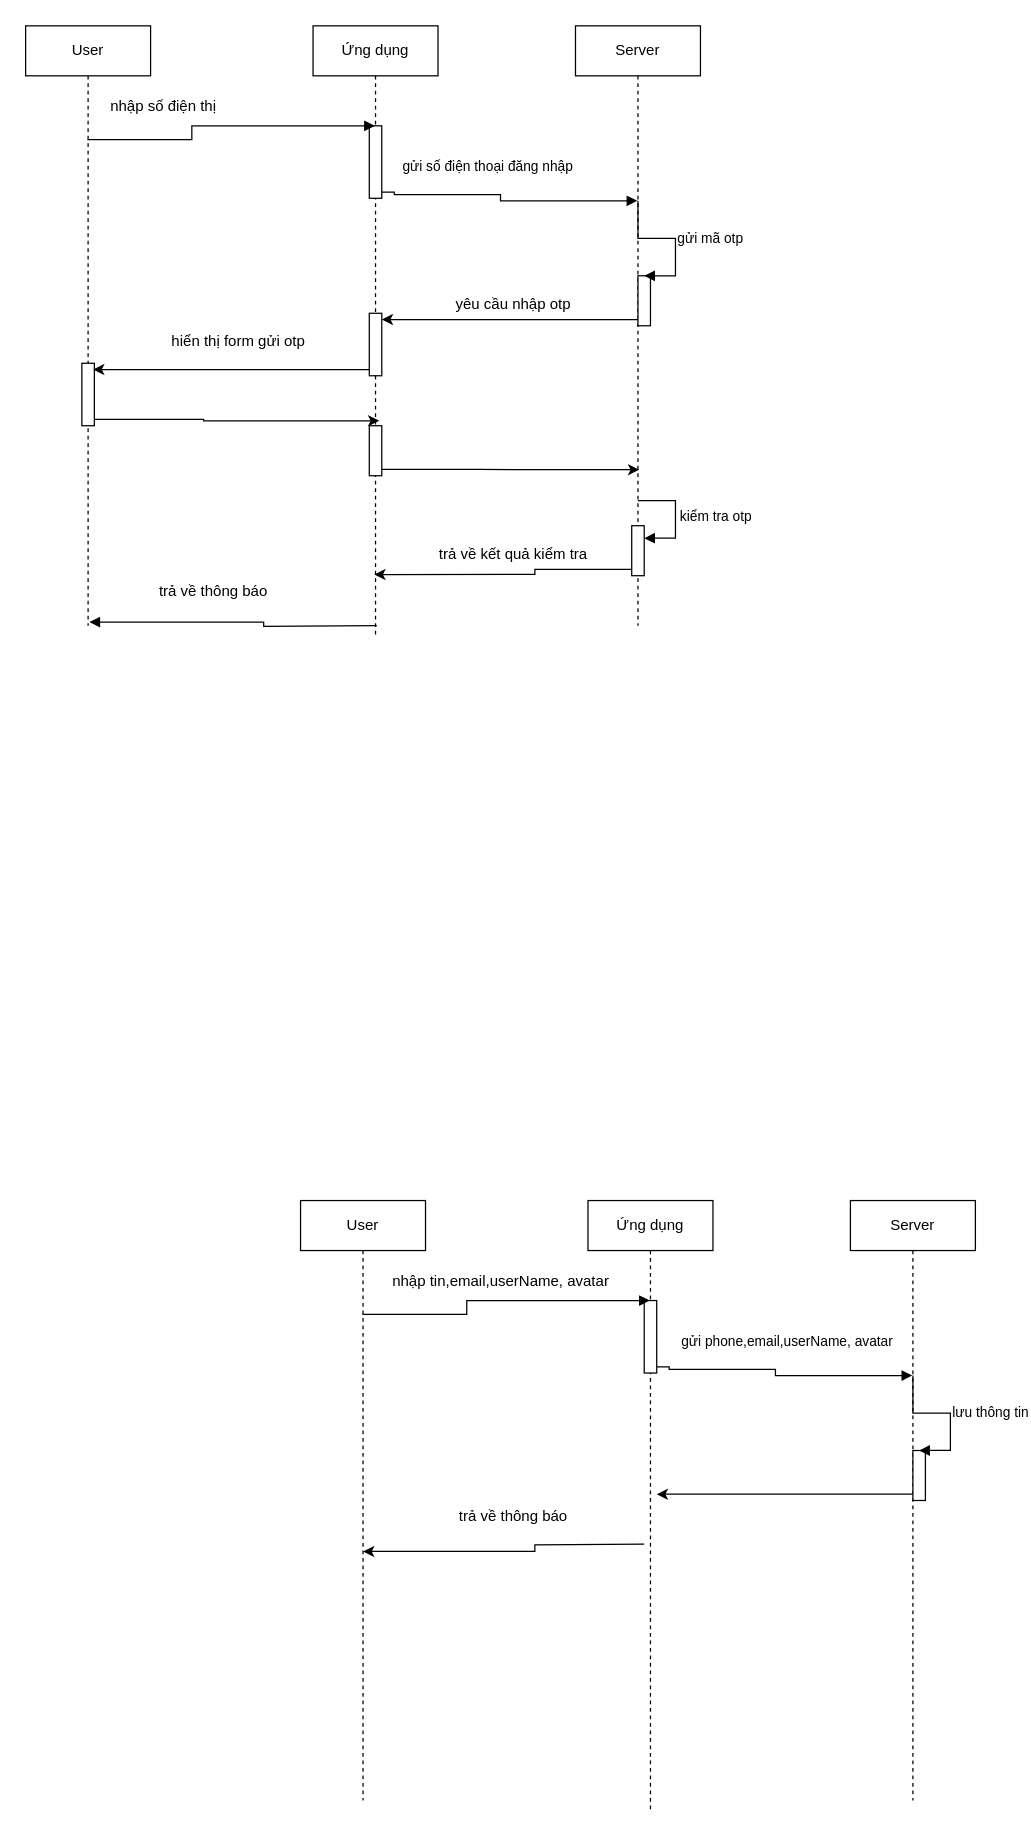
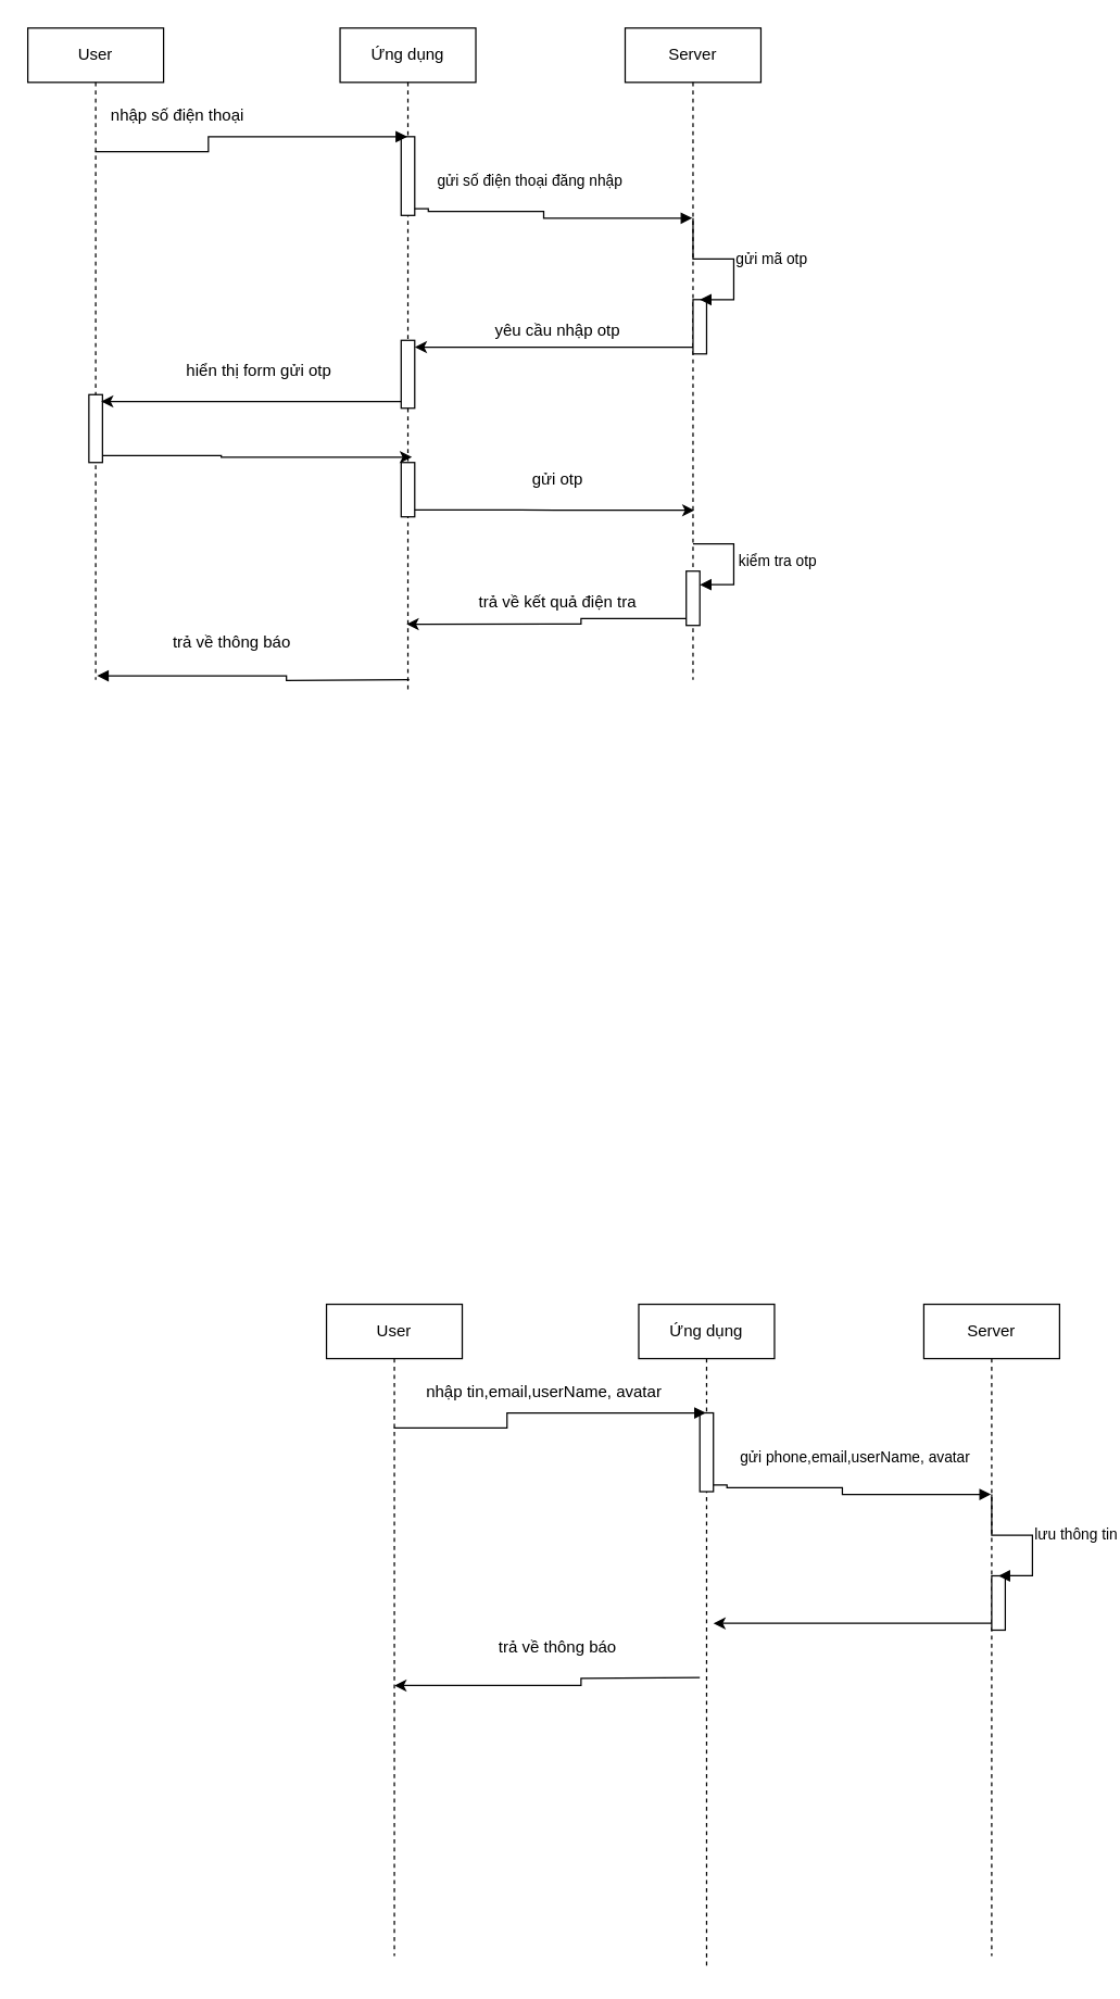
  <mxCell id="0" />
  <mxCell id="1" parent="0" />
  <mxCell id="2" value="User" style="shape=umlLifeline;perimeter=lifelinePerimeter;whiteSpace=wrap;html=1;container=1;dropTarget=0;collapsible=0;recursiveResize=0;outlineConnect=0;portConstraint=eastwest;newEdgeStyle={&quot;curved&quot;:0,&quot;rounded&quot;:0};" vertex="1" parent="1"><mxGeometry x="20" y="20" width="100" height="480" as="geometry" /></mxCell>
  <mxCell id="3" value="" style="html=1;points=[[0,0,0,0,5],[0,1,0,0,-5],[1,0,0,0,5],[1,1,0,0,-5]];perimeter=orthogonalPerimeter;outlineConnect=0;targetShapes=umlLifeline;portConstraint=eastwest;newEdgeStyle={&quot;curved&quot;:0,&quot;rounded&quot;:0};" vertex="1" parent="2"><mxGeometry x="45" y="270" width="10" height="50" as="geometry" /></mxCell>
  <mxCell id="4" value="Ứng dụng" style="shape=umlLifeline;perimeter=lifelinePerimeter;whiteSpace=wrap;html=1;container=1;dropTarget=0;collapsible=0;recursiveResize=0;outlineConnect=0;portConstraint=eastwest;newEdgeStyle={&quot;curved&quot;:0,&quot;rounded&quot;:0};" vertex="1" parent="1"><mxGeometry x="250" y="20" width="100" height="490" as="geometry" /></mxCell>
  <mxCell id="5" value="" style="html=1;points=[[0,0,0,0,5],[0,1,0,0,-5],[1,0,0,0,5],[1,1,0,0,-5]];perimeter=orthogonalPerimeter;outlineConnect=0;targetShapes=umlLifeline;portConstraint=eastwest;newEdgeStyle={&quot;curved&quot;:0,&quot;rounded&quot;:0};" vertex="1" parent="4"><mxGeometry x="45" y="80" width="10" height="58" as="geometry" /></mxCell>
  <mxCell id="6" value="" style="html=1;points=[[0,0,0,0,5],[0,1,0,0,-5],[1,0,0,0,5],[1,1,0,0,-5]];perimeter=orthogonalPerimeter;outlineConnect=0;targetShapes=umlLifeline;portConstraint=eastwest;newEdgeStyle={&quot;curved&quot;:0,&quot;rounded&quot;:0};" vertex="1" parent="4"><mxGeometry x="45" y="230" width="10" height="50" as="geometry" /></mxCell>
  <mxCell id="7" value="" style="html=1;points=[[0,0,0,0,5],[0,1,0,0,-5],[1,0,0,0,5],[1,1,0,0,-5]];perimeter=orthogonalPerimeter;outlineConnect=0;targetShapes=umlLifeline;portConstraint=eastwest;newEdgeStyle={&quot;curved&quot;:0,&quot;rounded&quot;:0};" vertex="1" parent="4"><mxGeometry x="45" y="320" width="10" height="40" as="geometry" /></mxCell>
  <mxCell id="8" value="Server" style="shape=umlLifeline;perimeter=lifelinePerimeter;whiteSpace=wrap;html=1;container=1;dropTarget=0;collapsible=0;recursiveResize=0;outlineConnect=0;portConstraint=eastwest;newEdgeStyle={&quot;curved&quot;:0,&quot;rounded&quot;:0};" vertex="1" parent="1"><mxGeometry x="460" y="20" width="100" height="480" as="geometry" /></mxCell>
  <mxCell id="9" value="" style="html=1;points=[[0,0,0,0,5],[0,1,0,0,-5],[1,0,0,0,5],[1,1,0,0,-5]];perimeter=orthogonalPerimeter;outlineConnect=0;targetShapes=umlLifeline;portConstraint=eastwest;newEdgeStyle={&quot;curved&quot;:0,&quot;rounded&quot;:0};" vertex="1" parent="8"><mxGeometry x="50" y="200" width="10" height="40" as="geometry" /></mxCell>
  <mxCell id="10" value="" style="html=1;points=[[0,0,0,0,5],[0,1,0,0,-5],[1,0,0,0,5],[1,1,0,0,-5]];perimeter=orthogonalPerimeter;outlineConnect=0;targetShapes=umlLifeline;portConstraint=eastwest;newEdgeStyle={&quot;curved&quot;:0,&quot;rounded&quot;:0};" vertex="1" parent="8"><mxGeometry x="45" y="400" width="10" height="40" as="geometry" /></mxCell>
  <mxCell id="11" value="kiểm tra otp" style="html=1;align=left;spacingLeft=2;endArrow=block;rounded=0;edgeStyle=orthogonalEdgeStyle;curved=0;rounded=0;" edge="1" target="10" parent="8"><mxGeometry relative="1" as="geometry"><mxPoint x="50" y="380" as="sourcePoint" /><Array as="points"><mxPoint x="80" y="410" /></Array></mxGeometry></mxCell>
  <mxCell id="12" value="" style="endArrow=block;endFill=1;html=1;edgeStyle=orthogonalEdgeStyle;align=left;verticalAlign=top;rounded=0;" edge="1" parent="1" source="2" target="4"><mxGeometry x="-1" relative="1" as="geometry"><mxPoint x="40" y="110" as="sourcePoint" /><mxPoint x="260" y="120" as="targetPoint" /><Array as="points"><mxPoint x="153" y="111" /><mxPoint x="153" y="100" /></Array></mxGeometry></mxCell>
  <mxCell id="13" value="gửi số điện thoại đăng nhập" style="edgeLabel;resizable=0;html=1;align=left;verticalAlign=bottom;" connectable="0" vertex="1" parent="12"><mxGeometry x="-1" relative="1" as="geometry"><mxPoint x="250" y="30" as="offset" /></mxGeometry></mxCell>
- <mxCell id="14" value="nhập số điện thị" style="text;html=1;align=center;verticalAlign=middle;resizable=0;points=[];autosize=1;strokeColor=none;fillColor=none;" vertex="1" parent="1"><mxGeometry x="70" y="70" width="120" height="30" as="geometry" /></mxCell>
+ <mxCell id="14" value="nhập số điện thoại" style="text;html=1;align=center;verticalAlign=middle;resizable=0;points=[];autosize=1;strokeColor=none;fillColor=none;" vertex="1" parent="1"><mxGeometry x="70" y="70" width="120" height="30" as="geometry" /></mxCell>
  <mxCell id="15" value="" style="endArrow=block;endFill=1;html=1;edgeStyle=orthogonalEdgeStyle;align=left;verticalAlign=top;rounded=0;exitX=1;exitY=1;exitDx=0;exitDy=-5;exitPerimeter=0;" edge="1" parent="1" source="5" target="8"><mxGeometry x="-1" relative="1" as="geometry"><mxPoint x="320" y="140" as="sourcePoint" /><mxPoint x="480" y="140" as="targetPoint" /><Array as="points"><mxPoint x="315" y="155" /><mxPoint x="400" y="155" /><mxPoint x="400" y="160" /></Array></mxGeometry></mxCell>
  <mxCell id="16" value="gửi mã otp" style="html=1;align=left;spacingLeft=2;endArrow=block;rounded=0;edgeStyle=orthogonalEdgeStyle;curved=0;rounded=0;" edge="1" parent="1"><mxGeometry relative="1" as="geometry"><mxPoint x="510" y="160" as="sourcePoint" /><Array as="points"><mxPoint x="540" y="190" /></Array><mxPoint x="515" y="220" as="targetPoint" /></mxGeometry></mxCell>
  <mxCell id="17" style="edgeStyle=orthogonalEdgeStyle;rounded=0;orthogonalLoop=1;jettySize=auto;html=1;curved=0;exitX=0;exitY=1;exitDx=0;exitDy=-5;exitPerimeter=0;entryX=1;entryY=0;entryDx=0;entryDy=5;entryPerimeter=0;" edge="1" parent="1" source="9" target="6"><mxGeometry relative="1" as="geometry" /></mxCell>
  <mxCell id="18" value="yêu cầu nhập otp" style="text;html=1;align=center;verticalAlign=middle;resizable=0;points=[];autosize=1;strokeColor=none;fillColor=none;" vertex="1" parent="1"><mxGeometry x="350" y="228" width="120" height="30" as="geometry" /></mxCell>
  <mxCell id="19" style="edgeStyle=orthogonalEdgeStyle;rounded=0;orthogonalLoop=1;jettySize=auto;html=1;curved=0;exitX=0;exitY=1;exitDx=0;exitDy=-5;exitPerimeter=0;entryX=0.54;entryY=0.573;entryDx=0;entryDy=0;entryPerimeter=0;" edge="1" parent="1" source="6" target="2"><mxGeometry relative="1" as="geometry" /></mxCell>
  <mxCell id="20" value="hiển thị form gửi otp" style="text;html=1;align=center;verticalAlign=middle;resizable=0;points=[];autosize=1;strokeColor=none;fillColor=none;" vertex="1" parent="1"><mxGeometry x="120" y="258" width="140" height="30" as="geometry" /></mxCell>
  <mxCell id="21" style="edgeStyle=orthogonalEdgeStyle;rounded=0;orthogonalLoop=1;jettySize=auto;html=1;curved=0;exitX=1;exitY=1;exitDx=0;exitDy=-5;exitPerimeter=0;entryX=0.53;entryY=0.645;entryDx=0;entryDy=0;entryPerimeter=0;" edge="1" parent="1" source="3" target="4"><mxGeometry relative="1" as="geometry" /></mxCell>
  <mxCell id="22" style="edgeStyle=orthogonalEdgeStyle;rounded=0;orthogonalLoop=1;jettySize=auto;html=1;curved=0;exitX=1;exitY=1;exitDx=0;exitDy=-5;exitPerimeter=0;entryX=0.51;entryY=0.74;entryDx=0;entryDy=0;entryPerimeter=0;" edge="1" parent="1" source="7" target="8"><mxGeometry relative="1" as="geometry" /></mxCell>
+ <mxCell id="23" value="gửi otp" style="text;html=1;align=center;verticalAlign=middle;resizable=0;points=[];autosize=1;strokeColor=none;fillColor=none;" vertex="1" parent="1"><mxGeometry x="380" y="338" width="60" height="30" as="geometry" /></mxCell>
  <mxCell id="24" style="edgeStyle=orthogonalEdgeStyle;rounded=0;orthogonalLoop=1;jettySize=auto;html=1;curved=0;exitX=0;exitY=1;exitDx=0;exitDy=-5;exitPerimeter=0;entryX=0.49;entryY=0.896;entryDx=0;entryDy=0;entryPerimeter=0;" edge="1" parent="1" source="10" target="4"><mxGeometry relative="1" as="geometry" /></mxCell>
- <mxCell id="25" value="trả về kết quả kiểm tra" style="text;html=1;align=center;verticalAlign=middle;resizable=0;points=[];autosize=1;strokeColor=none;fillColor=none;" vertex="1" parent="1"><mxGeometry x="340" y="428" width="140" height="30" as="geometry" /></mxCell>
+ <mxCell id="25" value="trả về kết quả điện tra" style="text;html=1;align=center;verticalAlign=middle;resizable=0;points=[];autosize=1;strokeColor=none;fillColor=none;" vertex="1" parent="1"><mxGeometry x="340" y="428" width="140" height="30" as="geometry" /></mxCell>
  <mxCell id="26" value="" style="endArrow=block;endFill=1;html=1;edgeStyle=orthogonalEdgeStyle;align=left;verticalAlign=top;rounded=0;entryX=0.51;entryY=0.994;entryDx=0;entryDy=0;entryPerimeter=0;" edge="1" parent="1" target="2"><mxGeometry x="-1" relative="1" as="geometry"><mxPoint x="301" y="500" as="sourcePoint" /><mxPoint x="290" y="530" as="targetPoint" /></mxGeometry></mxCell>
  <mxCell id="27" value="trả về thông báo" style="text;html=1;align=center;verticalAlign=middle;resizable=0;points=[];autosize=1;strokeColor=none;fillColor=none;" vertex="1" parent="1"><mxGeometry x="115" y="458" width="110" height="30" as="geometry" /></mxCell>
  <mxCell id="28" value="User" style="shape=umlLifeline;perimeter=lifelinePerimeter;whiteSpace=wrap;html=1;container=1;dropTarget=0;collapsible=0;recursiveResize=0;outlineConnect=0;portConstraint=eastwest;newEdgeStyle={&quot;curved&quot;:0,&quot;rounded&quot;:0};" vertex="1" parent="1"><mxGeometry x="240" y="960" width="100" height="480" as="geometry" /></mxCell>
  <mxCell id="29" value="Ứng dụng" style="shape=umlLifeline;perimeter=lifelinePerimeter;whiteSpace=wrap;html=1;container=1;dropTarget=0;collapsible=0;recursiveResize=0;outlineConnect=0;portConstraint=eastwest;newEdgeStyle={&quot;curved&quot;:0,&quot;rounded&quot;:0};" vertex="1" parent="1"><mxGeometry x="470" y="960" width="100" height="490" as="geometry" /></mxCell>
  <mxCell id="30" value="" style="html=1;points=[[0,0,0,0,5],[0,1,0,0,-5],[1,0,0,0,5],[1,1,0,0,-5]];perimeter=orthogonalPerimeter;outlineConnect=0;targetShapes=umlLifeline;portConstraint=eastwest;newEdgeStyle={&quot;curved&quot;:0,&quot;rounded&quot;:0};" vertex="1" parent="29"><mxGeometry x="45" y="80" width="10" height="58" as="geometry" /></mxCell>
  <mxCell id="31" value="Server" style="shape=umlLifeline;perimeter=lifelinePerimeter;whiteSpace=wrap;html=1;container=1;dropTarget=0;collapsible=0;recursiveResize=0;outlineConnect=0;portConstraint=eastwest;newEdgeStyle={&quot;curved&quot;:0,&quot;rounded&quot;:0};" vertex="1" parent="1"><mxGeometry x="680" y="960" width="100" height="480" as="geometry" /></mxCell>
  <mxCell id="32" value="" style="html=1;points=[[0,0,0,0,5],[0,1,0,0,-5],[1,0,0,0,5],[1,1,0,0,-5]];perimeter=orthogonalPerimeter;outlineConnect=0;targetShapes=umlLifeline;portConstraint=eastwest;newEdgeStyle={&quot;curved&quot;:0,&quot;rounded&quot;:0};" vertex="1" parent="31"><mxGeometry x="50" y="200" width="10" height="40" as="geometry" /></mxCell>
  <mxCell id="33" value="" style="endArrow=block;endFill=1;html=1;edgeStyle=orthogonalEdgeStyle;align=left;verticalAlign=top;rounded=0;" edge="1" parent="1" source="28" target="29"><mxGeometry x="-1" relative="1" as="geometry"><mxPoint x="260" y="1050" as="sourcePoint" /><mxPoint x="480" y="1060" as="targetPoint" /><Array as="points"><mxPoint x="373" y="1051" /><mxPoint x="373" y="1040" /></Array></mxGeometry></mxCell>
  <mxCell id="34" value="&amp;nbsp;gửi phone,email,userName, avatar" style="edgeLabel;resizable=0;html=1;align=left;verticalAlign=bottom;" connectable="0" vertex="1" parent="33"><mxGeometry x="-1" relative="1" as="geometry"><mxPoint x="250" y="30" as="offset" /></mxGeometry></mxCell>
  <mxCell id="35" value="nhập tin,email,userName, avatar" style="text;html=1;align=center;verticalAlign=middle;resizable=0;points=[];autosize=1;strokeColor=none;fillColor=none;" vertex="1" parent="1"><mxGeometry x="290" y="1010" width="220" height="30" as="geometry" /></mxCell>
  <mxCell id="36" value="" style="endArrow=block;endFill=1;html=1;edgeStyle=orthogonalEdgeStyle;align=left;verticalAlign=top;rounded=0;exitX=1;exitY=1;exitDx=0;exitDy=-5;exitPerimeter=0;" edge="1" parent="1" source="30" target="31"><mxGeometry x="-1" relative="1" as="geometry"><mxPoint x="540" y="1080" as="sourcePoint" /><mxPoint x="700" y="1080" as="targetPoint" /><Array as="points"><mxPoint x="535" y="1095" /><mxPoint x="620" y="1095" /><mxPoint x="620" y="1100" /></Array></mxGeometry></mxCell>
  <mxCell id="37" value="lưu thông tin" style="html=1;align=left;spacingLeft=2;endArrow=block;rounded=0;edgeStyle=orthogonalEdgeStyle;curved=0;rounded=0;" edge="1" parent="1"><mxGeometry relative="1" as="geometry"><mxPoint x="730" y="1100" as="sourcePoint" /><Array as="points"><mxPoint x="760" y="1130" /></Array><mxPoint x="735" y="1160" as="targetPoint" /></mxGeometry></mxCell>
  <mxCell id="38" style="edgeStyle=orthogonalEdgeStyle;rounded=0;orthogonalLoop=1;jettySize=auto;html=1;curved=0;exitX=0;exitY=1;exitDx=0;exitDy=-5;exitPerimeter=0;entryX=1;entryY=0;entryDx=0;entryDy=5;entryPerimeter=0;" edge="1" parent="1" source="32"><mxGeometry relative="1" as="geometry"><mxPoint x="525" y="1195" as="targetPoint" /></mxGeometry></mxCell>
  <mxCell id="39" style="edgeStyle=orthogonalEdgeStyle;rounded=0;orthogonalLoop=1;jettySize=auto;html=1;curved=0;exitX=0;exitY=1;exitDx=0;exitDy=-5;exitPerimeter=0;entryX=0.5;entryY=0.585;entryDx=0;entryDy=0;entryPerimeter=0;" edge="1" parent="1" target="28"><mxGeometry relative="1" as="geometry"><mxPoint x="515" y="1235" as="sourcePoint" /></mxGeometry></mxCell>
  <mxCell id="40" value="trả về thông báo" style="text;html=1;align=center;verticalAlign=middle;resizable=0;points=[];autosize=1;strokeColor=none;fillColor=none;" vertex="1" parent="1"><mxGeometry x="355" y="1198" width="110" height="30" as="geometry" /></mxCell>
